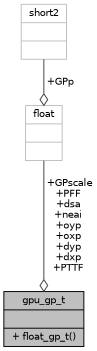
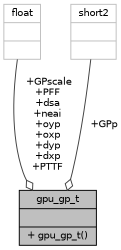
  digraph {
    node [color=grey75 fontname=Helvetica fontsize=10 shape=record]
    edge [arrowhead=odiamond color=grey25 fontname=Helvetica fontsize=10 labelfontname=Helvetica labelfontsize=10 style=solid]
-   n1 [color=black fillcolor=grey75 fontcolor=black height=0.2 label="{gpu_gp_t\n||+ float_gp_t()\l}" style=filled width=0.4]
+   n1 [color=black fillcolor=grey75 fontcolor=black height=0.2 label="{gpu_gp_t\n||+ gpu_gp_t()\l}" style=filled width=0.4]
    n2 [height=0.2 label="{float\n||}" width=0.4]
    n3 [height=0.2 label="{short2\n||}" width=0.4]
    n2 -> n1 [label=" +GPscale\n+PFF\n+dsa\n+neai\n+oyp\n+oxp\n+dyp\n+dxp\n+PTTF"]
-   n3 -> n2 [label=" +GPp"]
+   n3 -> n1 [label=" +GPp"]
  }
